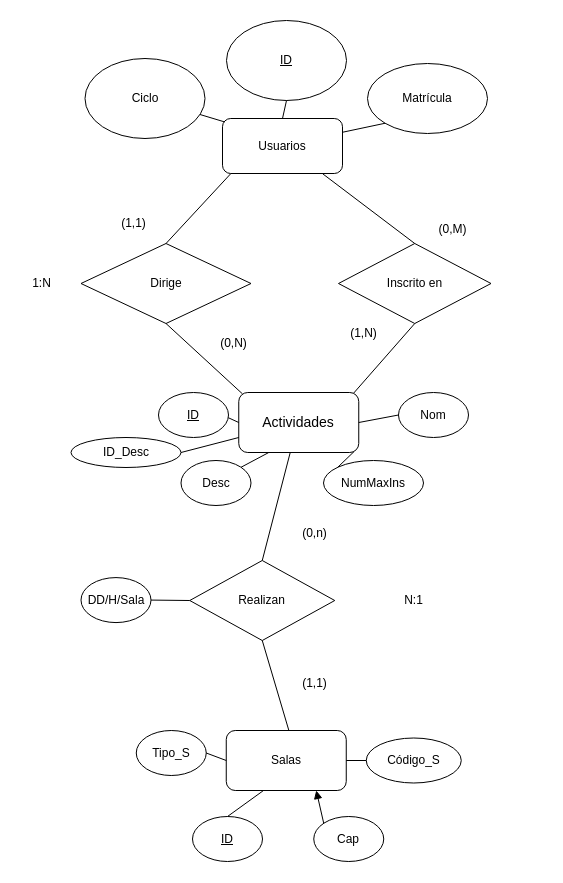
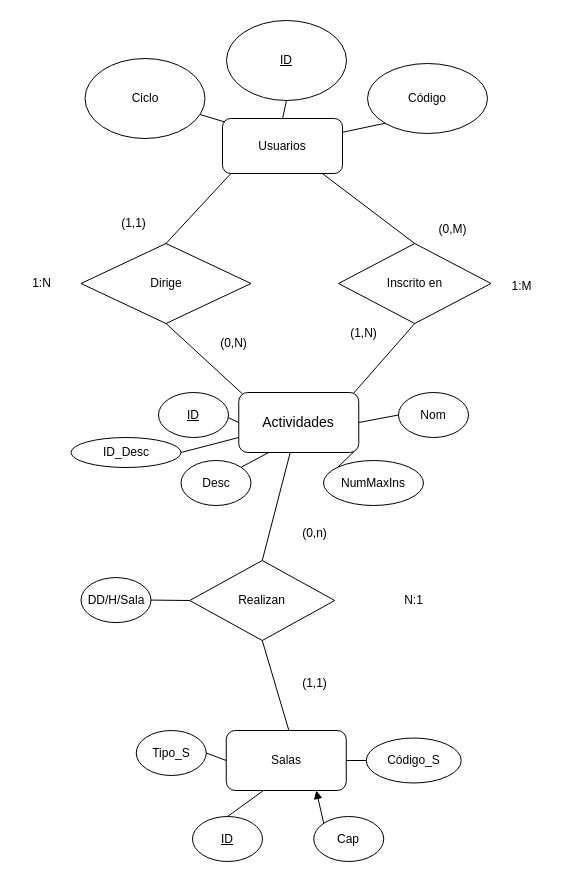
  <mxCell id="0" />
  <mxCell id="1" parent="0" />
  <mxCell id="2" value="&lt;font&gt;&lt;u&gt;ID&lt;/u&gt;&lt;/font&gt;" style="ellipse;whiteSpace=wrap;html=1;strokeColor=default;" vertex="1" parent="1"><mxGeometry x="192" y="816" width="70" height="45" as="geometry" /></mxCell>
  <mxCell id="3" value="Código_S" style="ellipse;whiteSpace=wrap;html=1;" vertex="1" parent="1"><mxGeometry x="365.75" y="737.5" width="95" height="45" as="geometry" /></mxCell>
  <mxCell id="4" value="Tipo_S" style="ellipse;whiteSpace=wrap;html=1;" vertex="1" parent="1"><mxGeometry x="135.75" y="730" width="70" height="45" as="geometry" /></mxCell>
  <mxCell id="5" value="Cap" style="ellipse;whiteSpace=wrap;html=1;" vertex="1" parent="1"><mxGeometry x="313.25" y="816" width="70" height="45" as="geometry" /></mxCell>
  <mxCell id="6" value="&lt;u&gt;ID&lt;/u&gt;" style="ellipse;whiteSpace=wrap;html=1;" vertex="1" parent="1"><mxGeometry x="158" y="392" width="70" height="45" as="geometry" /></mxCell>
  <mxCell id="7" value="DD/H/Sala" style="ellipse;whiteSpace=wrap;html=1;" vertex="1" parent="1"><mxGeometry x="80.5" y="577.08" width="70" height="45" as="geometry" /></mxCell>
  <mxCell id="8" value="NumMaxIns" style="ellipse;whiteSpace=wrap;html=1;" vertex="1" parent="1"><mxGeometry x="323" y="460" width="100" height="45" as="geometry" /></mxCell>
  <mxCell id="9" value="Desc" style="ellipse;whiteSpace=wrap;html=1;" vertex="1" parent="1"><mxGeometry x="180.5" y="460" width="70" height="45" as="geometry" /></mxCell>
  <mxCell id="10" value="Nom" style="ellipse;whiteSpace=wrap;html=1;" vertex="1" parent="1"><mxGeometry x="398" y="392" width="70" height="45" as="geometry" /></mxCell>
  <mxCell id="11" value="Usuarios" style="rounded=1;whiteSpace=wrap;html=1;" vertex="1" parent="1"><mxGeometry x="222" y="118" width="120" height="55" as="geometry" /></mxCell>
  <mxCell id="12" value="Ciclo" style="ellipse;whiteSpace=wrap;html=1;" vertex="1" parent="1"><mxGeometry x="84.5" y="58" width="120" height="80" as="geometry" /></mxCell>
- <mxCell id="13" value="Matrícula" style="ellipse;whiteSpace=wrap;html=1;" vertex="1" parent="1"><mxGeometry x="367" y="63" width="120" height="70" as="geometry" /></mxCell>
+ <mxCell id="13" value="Código" style="ellipse;whiteSpace=wrap;html=1;" vertex="1" parent="1"><mxGeometry x="367" y="63" width="120" height="70" as="geometry" /></mxCell>
  <mxCell id="14" value="&lt;u&gt;ID&lt;/u&gt;" style="ellipse;whiteSpace=wrap;html=1;" vertex="1" parent="1"><mxGeometry x="226" y="20" width="120" height="80" as="geometry" /></mxCell>
  <mxCell id="15" value="Dirige" style="rhombus;whiteSpace=wrap;html=1;" vertex="1" parent="1"><mxGeometry x="80.5" y="243" width="170" height="80" as="geometry" /></mxCell>
  <mxCell id="16" value="Inscrito en" style="rhombus;whiteSpace=wrap;html=1;" vertex="1" parent="1"><mxGeometry x="338" y="243" width="152.5" height="80" as="geometry" /></mxCell>
  <mxCell id="17" value="Realizan" style="rhombus;whiteSpace=wrap;html=1;" vertex="1" parent="1"><mxGeometry x="189.25" y="560" width="145" height="80" as="geometry" /></mxCell>
  <mxCell id="18" value="&lt;font style=&quot;font-size: 14px;&quot;&gt;Actividades&lt;/font&gt;" style="rounded=1;whiteSpace=wrap;html=1;" vertex="1" parent="1"><mxGeometry x="238.25" y="392" width="120" height="60" as="geometry" /></mxCell>
  <mxCell id="19" value="Salas" style="rounded=1;whiteSpace=wrap;html=1;" vertex="1" parent="1"><mxGeometry x="225.75" y="730" width="120" height="60" as="geometry" /></mxCell>
  <mxCell id="20" value="" style="endArrow=none;html=1;rounded=0;exitX=0.5;exitY=0;exitDx=0;exitDy=0;entryX=0.068;entryY=1.005;entryDx=0;entryDy=0;entryPerimeter=0;" edge="1" parent="1" source="15" target="11"><mxGeometry width="50" height="50" relative="1" as="geometry"><mxPoint x="303" y="270" as="sourcePoint" /><mxPoint x="203" y="180" as="targetPoint" /></mxGeometry></mxCell>
  <mxCell id="21" value="" style="endArrow=none;html=1;rounded=0;exitX=0.5;exitY=0;exitDx=0;exitDy=0;entryX=0.836;entryY=1.007;entryDx=0;entryDy=0;entryPerimeter=0;" edge="1" parent="1" source="16" target="11"><mxGeometry width="50" height="50" relative="1" as="geometry"><mxPoint x="393" y="260" as="sourcePoint" /><mxPoint x="323" y="180" as="targetPoint" /></mxGeometry></mxCell>
  <mxCell id="22" value="" style="endArrow=none;html=1;rounded=0;entryX=0.5;entryY=1;entryDx=0;entryDy=0;exitX=0.031;exitY=0.023;exitDx=0;exitDy=0;exitPerimeter=0;" edge="1" parent="1" source="18" target="15"><mxGeometry width="50" height="50" relative="1" as="geometry"><mxPoint x="333" y="390" as="sourcePoint" /><mxPoint x="383" y="340" as="targetPoint" /></mxGeometry></mxCell>
  <mxCell id="23" value="" style="endArrow=none;html=1;rounded=0;entryX=0.5;entryY=1;entryDx=0;entryDy=0;exitX=0.957;exitY=0.012;exitDx=0;exitDy=0;exitPerimeter=0;" edge="1" parent="1" source="18" target="16"><mxGeometry width="50" height="50" relative="1" as="geometry"><mxPoint x="333" y="390" as="sourcePoint" /><mxPoint x="383" y="340" as="targetPoint" /></mxGeometry></mxCell>
  <mxCell id="24" value="" style="endArrow=none;html=1;rounded=0;entryX=0.429;entryY=1;entryDx=0;entryDy=0;exitX=0.5;exitY=0;exitDx=0;exitDy=0;entryPerimeter=0;" edge="1" parent="1" source="17" target="18"><mxGeometry width="50" height="50" relative="1" as="geometry"><mxPoint x="333" y="520" as="sourcePoint" /><mxPoint x="383" y="470" as="targetPoint" /></mxGeometry></mxCell>
  <mxCell id="25" value="" style="endArrow=none;html=1;rounded=0;entryX=0.5;entryY=1;entryDx=0;entryDy=0;exitX=0.522;exitY=0.001;exitDx=0;exitDy=0;exitPerimeter=0;" edge="1" parent="1" source="19" target="17"><mxGeometry width="50" height="50" relative="1" as="geometry"><mxPoint x="333" y="710" as="sourcePoint" /><mxPoint x="383" y="660" as="targetPoint" /></mxGeometry></mxCell>
  <mxCell id="26" value="(1,1)" style="text;html=1;align=center;verticalAlign=middle;resizable=0;points=[];autosize=1;strokeColor=none;fillColor=none;" vertex="1" parent="1"><mxGeometry x="288.5" y="668" width="50" height="30" as="geometry" /></mxCell>
  <mxCell id="27" value="(0,n)" style="text;html=1;align=center;verticalAlign=middle;resizable=0;points=[];autosize=1;strokeColor=none;fillColor=none;" vertex="1" parent="1"><mxGeometry x="288.5" y="518" width="50" height="30" as="geometry" /></mxCell>
  <mxCell id="28" value="N:1" style="text;html=1;align=center;verticalAlign=middle;resizable=0;points=[];autosize=1;strokeColor=none;fillColor=none;" vertex="1" parent="1"><mxGeometry x="393" y="585" width="40" height="30" as="geometry" /></mxCell>
  <mxCell id="29" value="(0,N)" style="text;html=1;align=center;verticalAlign=middle;resizable=0;points=[];autosize=1;strokeColor=none;fillColor=none;" vertex="1" parent="1"><mxGeometry x="208" y="328" width="50" height="30" as="geometry" /></mxCell>
  <mxCell id="30" value="(1,1)" style="text;html=1;align=center;verticalAlign=middle;resizable=0;points=[];autosize=1;strokeColor=none;fillColor=none;" vertex="1" parent="1"><mxGeometry x="108" y="208" width="50" height="30" as="geometry" /></mxCell>
  <mxCell id="31" value="1:N" style="text;html=1;align=center;verticalAlign=middle;resizable=0;points=[];autosize=1;strokeColor=none;fillColor=none;" vertex="1" parent="1"><mxGeometry x="20.5" y="268" width="40" height="30" as="geometry" /></mxCell>
  <mxCell id="32" value="(1,N)" style="text;html=1;align=center;verticalAlign=middle;resizable=0;points=[];autosize=1;strokeColor=none;fillColor=none;" vertex="1" parent="1"><mxGeometry x="338" y="318" width="50" height="30" as="geometry" /></mxCell>
  <mxCell id="33" value="(0,M)" style="text;html=1;align=center;verticalAlign=middle;resizable=0;points=[];autosize=1;strokeColor=none;fillColor=none;" vertex="1" parent="1"><mxGeometry x="426.5" y="214" width="50" height="30" as="geometry" /></mxCell>
+ <mxCell id="34" value="1:M" style="text;html=1;align=center;verticalAlign=middle;resizable=0;points=[];autosize=1;strokeColor=none;fillColor=none;" vertex="1" parent="1"><mxGeometry x="500.5" y="271" width="40" height="30" as="geometry" /></mxCell>
  <mxCell id="35" value="" style="endArrow=none;html=1;rounded=0;exitX=1;exitY=0.5;exitDx=0;exitDy=0;entryX=0;entryY=0.5;entryDx=0;entryDy=0;" edge="1" parent="1" source="7" target="17"><mxGeometry width="50" height="50" relative="1" as="geometry"><mxPoint x="163" y="612.08" as="sourcePoint" /><mxPoint x="183" y="590" as="targetPoint" /></mxGeometry></mxCell>
  <mxCell id="36" style="edgeStyle=orthogonalEdgeStyle;rounded=0;orthogonalLoop=1;jettySize=auto;html=1;exitX=0.5;exitY=1;exitDx=0;exitDy=0;" edge="1" parent="1" source="7" target="7"><mxGeometry relative="1" as="geometry" /></mxCell>
  <mxCell id="37" value="" style="endArrow=none;html=1;rounded=0;exitX=0.016;exitY=0.061;exitDx=0;exitDy=0;exitPerimeter=0;" edge="1" parent="1" source="11" target="12"><mxGeometry width="50" height="50" relative="1" as="geometry"><mxPoint x="213" y="120" as="sourcePoint" /><mxPoint x="205.75" y="110" as="targetPoint" /></mxGeometry></mxCell>
  <mxCell id="38" value="" style="endArrow=none;html=1;rounded=0;entryX=0.5;entryY=1;entryDx=0;entryDy=0;exitX=0.5;exitY=0;exitDx=0;exitDy=0;" edge="1" parent="1" source="11" target="14"><mxGeometry width="50" height="50" relative="1" as="geometry"><mxPoint x="273" y="150" as="sourcePoint" /><mxPoint x="323" y="100" as="targetPoint" /></mxGeometry></mxCell>
  <mxCell id="39" value="" style="endArrow=none;html=1;rounded=0;exitX=1;exitY=0.25;exitDx=0;exitDy=0;entryX=0;entryY=1;entryDx=0;entryDy=0;" edge="1" parent="1" source="11" target="13"><mxGeometry width="50" height="50" relative="1" as="geometry"><mxPoint x="353" y="130" as="sourcePoint" /><mxPoint x="393" y="100" as="targetPoint" /></mxGeometry></mxCell>
  <mxCell id="40" value="" style="endArrow=none;html=1;rounded=0;exitX=0.997;exitY=0.56;exitDx=0;exitDy=0;exitPerimeter=0;entryX=0;entryY=0.5;entryDx=0;entryDy=0;" edge="1" parent="1" source="6" target="18"><mxGeometry width="50" height="50" relative="1" as="geometry"><mxPoint x="263" y="460" as="sourcePoint" /><mxPoint x="313" y="410" as="targetPoint" /></mxGeometry></mxCell>
  <mxCell id="41" value="" style="endArrow=none;html=1;rounded=0;exitX=1;exitY=0;exitDx=0;exitDy=0;entryX=0.25;entryY=1;entryDx=0;entryDy=0;" edge="1" parent="1" source="9" target="18"><mxGeometry width="50" height="50" relative="1" as="geometry"><mxPoint x="253" y="480" as="sourcePoint" /><mxPoint x="303" y="430" as="targetPoint" /></mxGeometry></mxCell>
  <mxCell id="42" value="" style="endArrow=none;html=1;rounded=0;exitX=0;exitY=0;exitDx=0;exitDy=0;entryX=0.961;entryY=0.984;entryDx=0;entryDy=0;entryPerimeter=0;" edge="1" parent="1" source="8" target="18"><mxGeometry width="50" height="50" relative="1" as="geometry"><mxPoint x="343" y="480" as="sourcePoint" /><mxPoint x="393" y="430" as="targetPoint" /></mxGeometry></mxCell>
  <mxCell id="43" value="" style="endArrow=none;html=1;rounded=0;exitX=1;exitY=0.5;exitDx=0;exitDy=0;entryX=0;entryY=0.5;entryDx=0;entryDy=0;" edge="1" parent="1" source="18" target="10"><mxGeometry width="50" height="50" relative="1" as="geometry"><mxPoint x="343" y="460" as="sourcePoint" /><mxPoint x="393" y="410" as="targetPoint" /></mxGeometry></mxCell>
  <mxCell id="44" value="" style="endArrow=none;html=1;rounded=0;exitX=1;exitY=0.5;exitDx=0;exitDy=0;entryX=0;entryY=0.5;entryDx=0;entryDy=0;" edge="1" parent="1" source="4" target="19"><mxGeometry width="50" height="50" relative="1" as="geometry"><mxPoint x="293" y="790" as="sourcePoint" /><mxPoint x="343" y="740" as="targetPoint" /></mxGeometry></mxCell>
  <mxCell id="45" value="" style="endArrow=none;html=1;rounded=0;exitX=0.5;exitY=0;exitDx=0;exitDy=0;" edge="1" parent="1" source="2"><mxGeometry width="50" height="50" relative="1" as="geometry"><mxPoint x="243" y="800" as="sourcePoint" /><mxPoint x="263" y="790" as="targetPoint" /></mxGeometry></mxCell>
  <mxCell id="46" value="" style="endArrow=block;html=1;rounded=0;exitX=0;exitY=0;exitDx=0;exitDy=0;entryX=0.75;entryY=1;entryDx=0;entryDy=0;" edge="1" parent="1" source="5" target="19"><mxGeometry width="50" height="50" relative="1" as="geometry"><mxPoint x="353" y="820" as="sourcePoint" /><mxPoint x="403" y="770" as="targetPoint" /></mxGeometry></mxCell>
  <mxCell id="47" value="" style="endArrow=none;html=1;rounded=0;exitX=1;exitY=0.5;exitDx=0;exitDy=0;entryX=0;entryY=0.5;entryDx=0;entryDy=0;" edge="1" parent="1" source="19" target="3"><mxGeometry width="50" height="50" relative="1" as="geometry"><mxPoint x="353" y="820" as="sourcePoint" /><mxPoint x="363" y="770" as="targetPoint" /></mxGeometry></mxCell>
  <mxCell id="48" value="ID_Desc" style="ellipse;whiteSpace=wrap;html=1;" vertex="1" parent="1"><mxGeometry x="70.5" y="437" width="110" height="30" as="geometry" /></mxCell>
  <mxCell id="49" value="" style="endArrow=none;html=1;rounded=0;exitX=1;exitY=0.5;exitDx=0;exitDy=0;entryX=0;entryY=0.75;entryDx=0;entryDy=0;" edge="1" parent="1" source="48" target="18"><mxGeometry width="50" height="50" relative="1" as="geometry"><mxPoint x="373" y="440" as="sourcePoint" /><mxPoint x="423" y="390" as="targetPoint" /></mxGeometry></mxCell>
